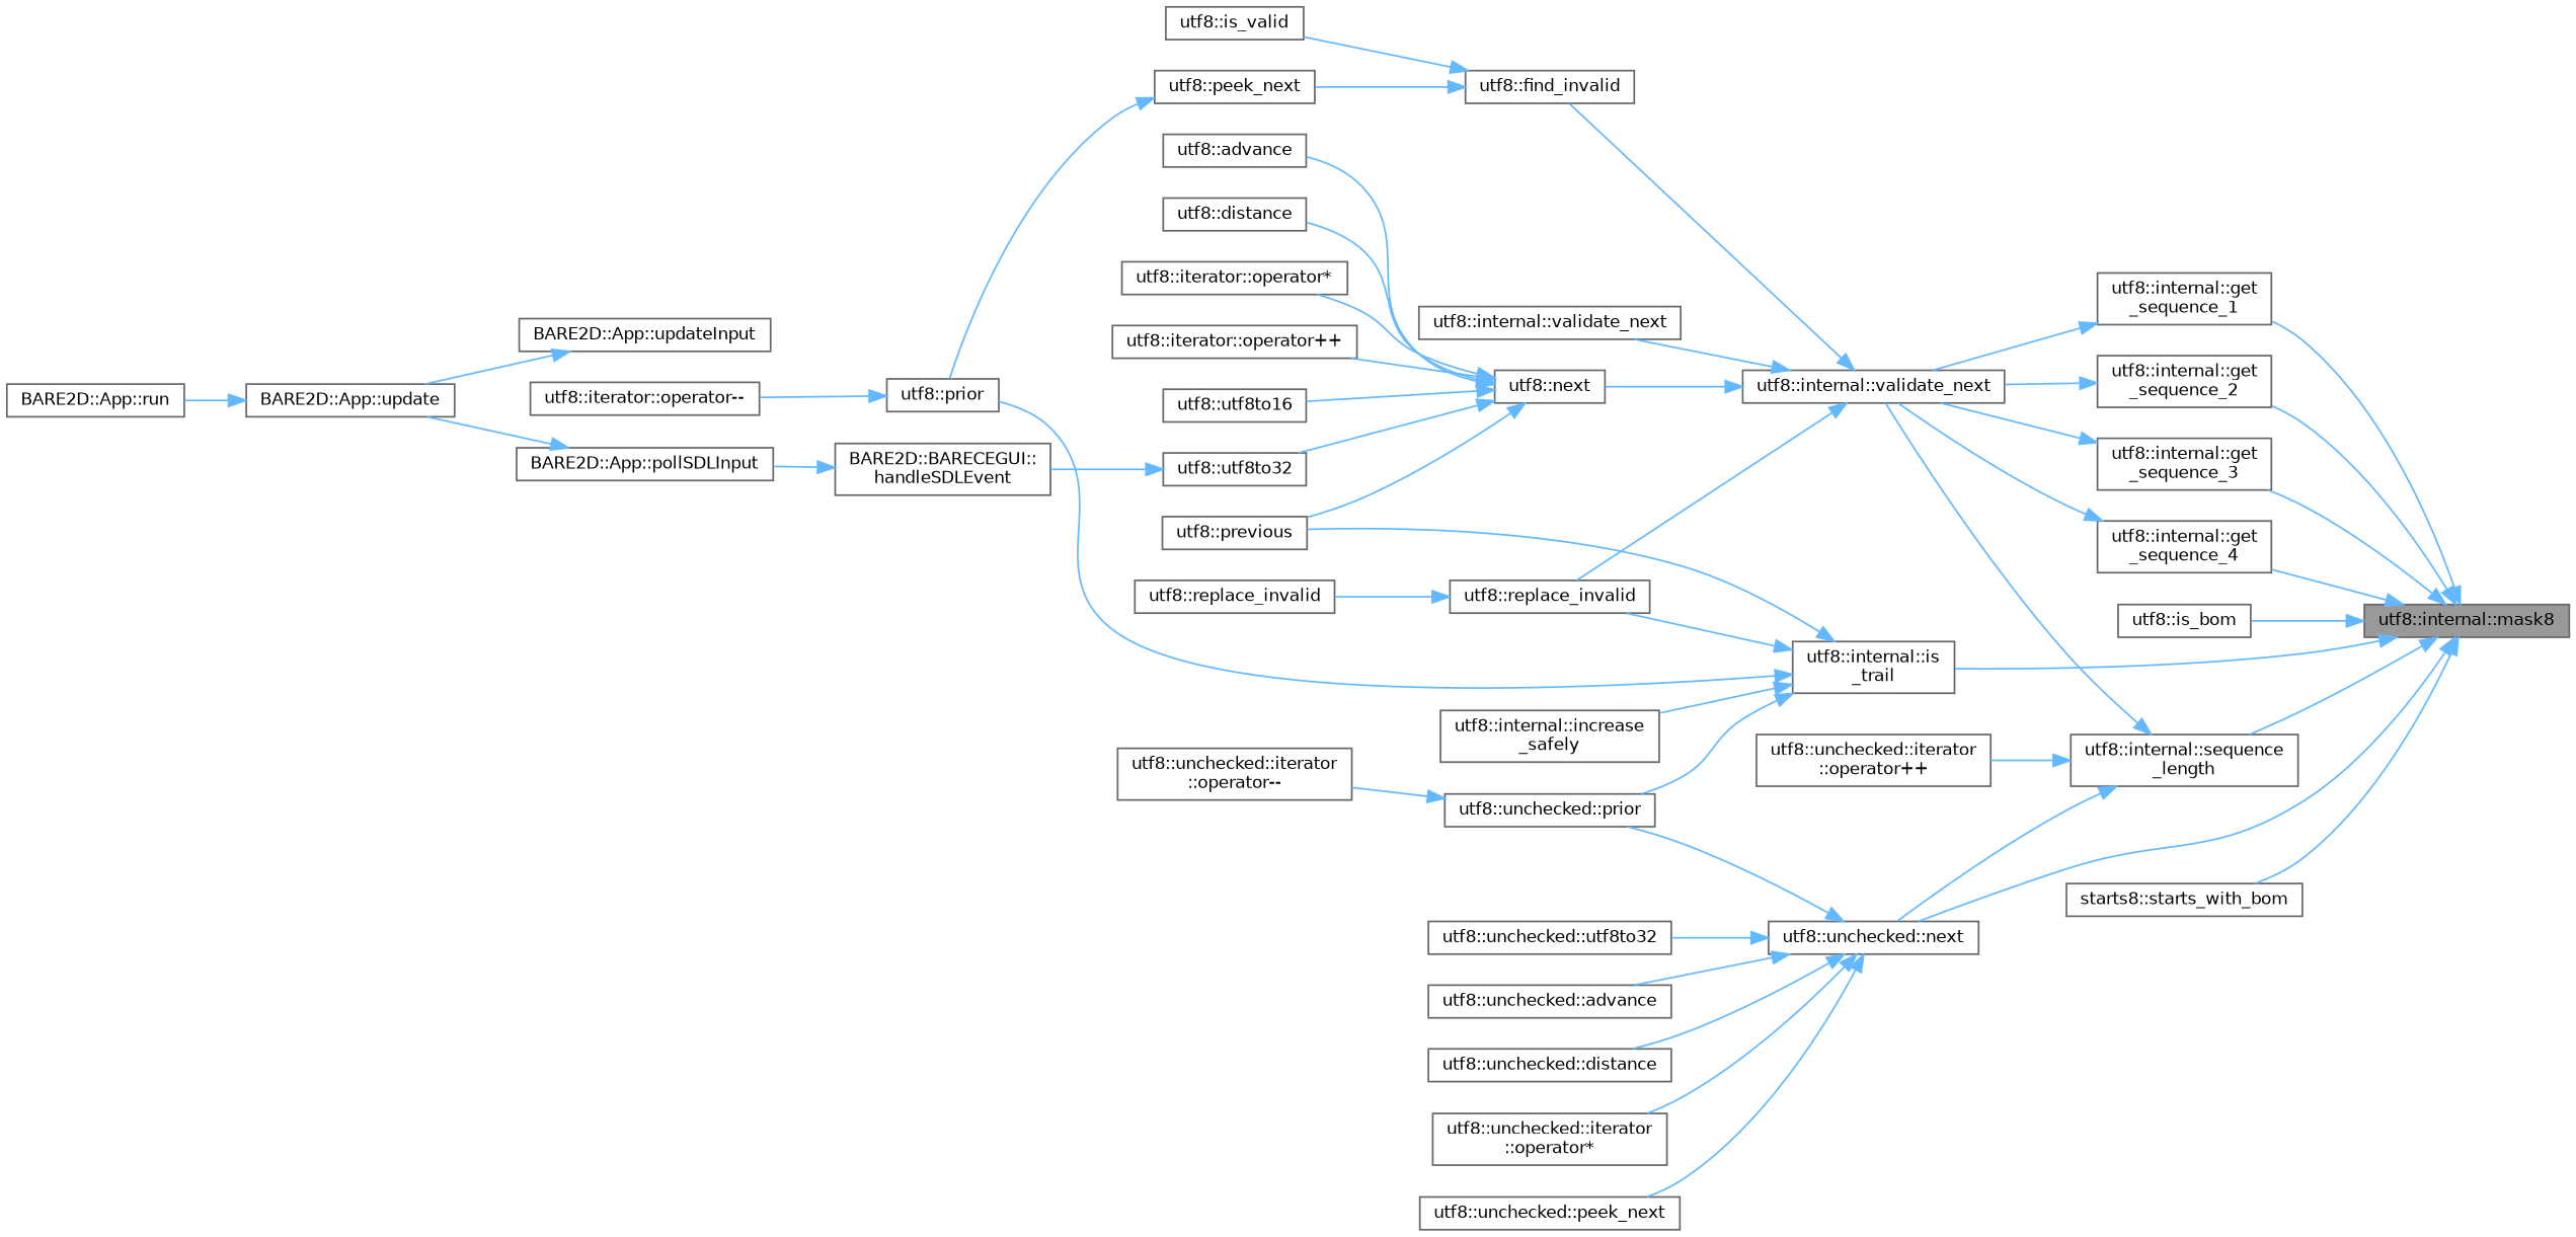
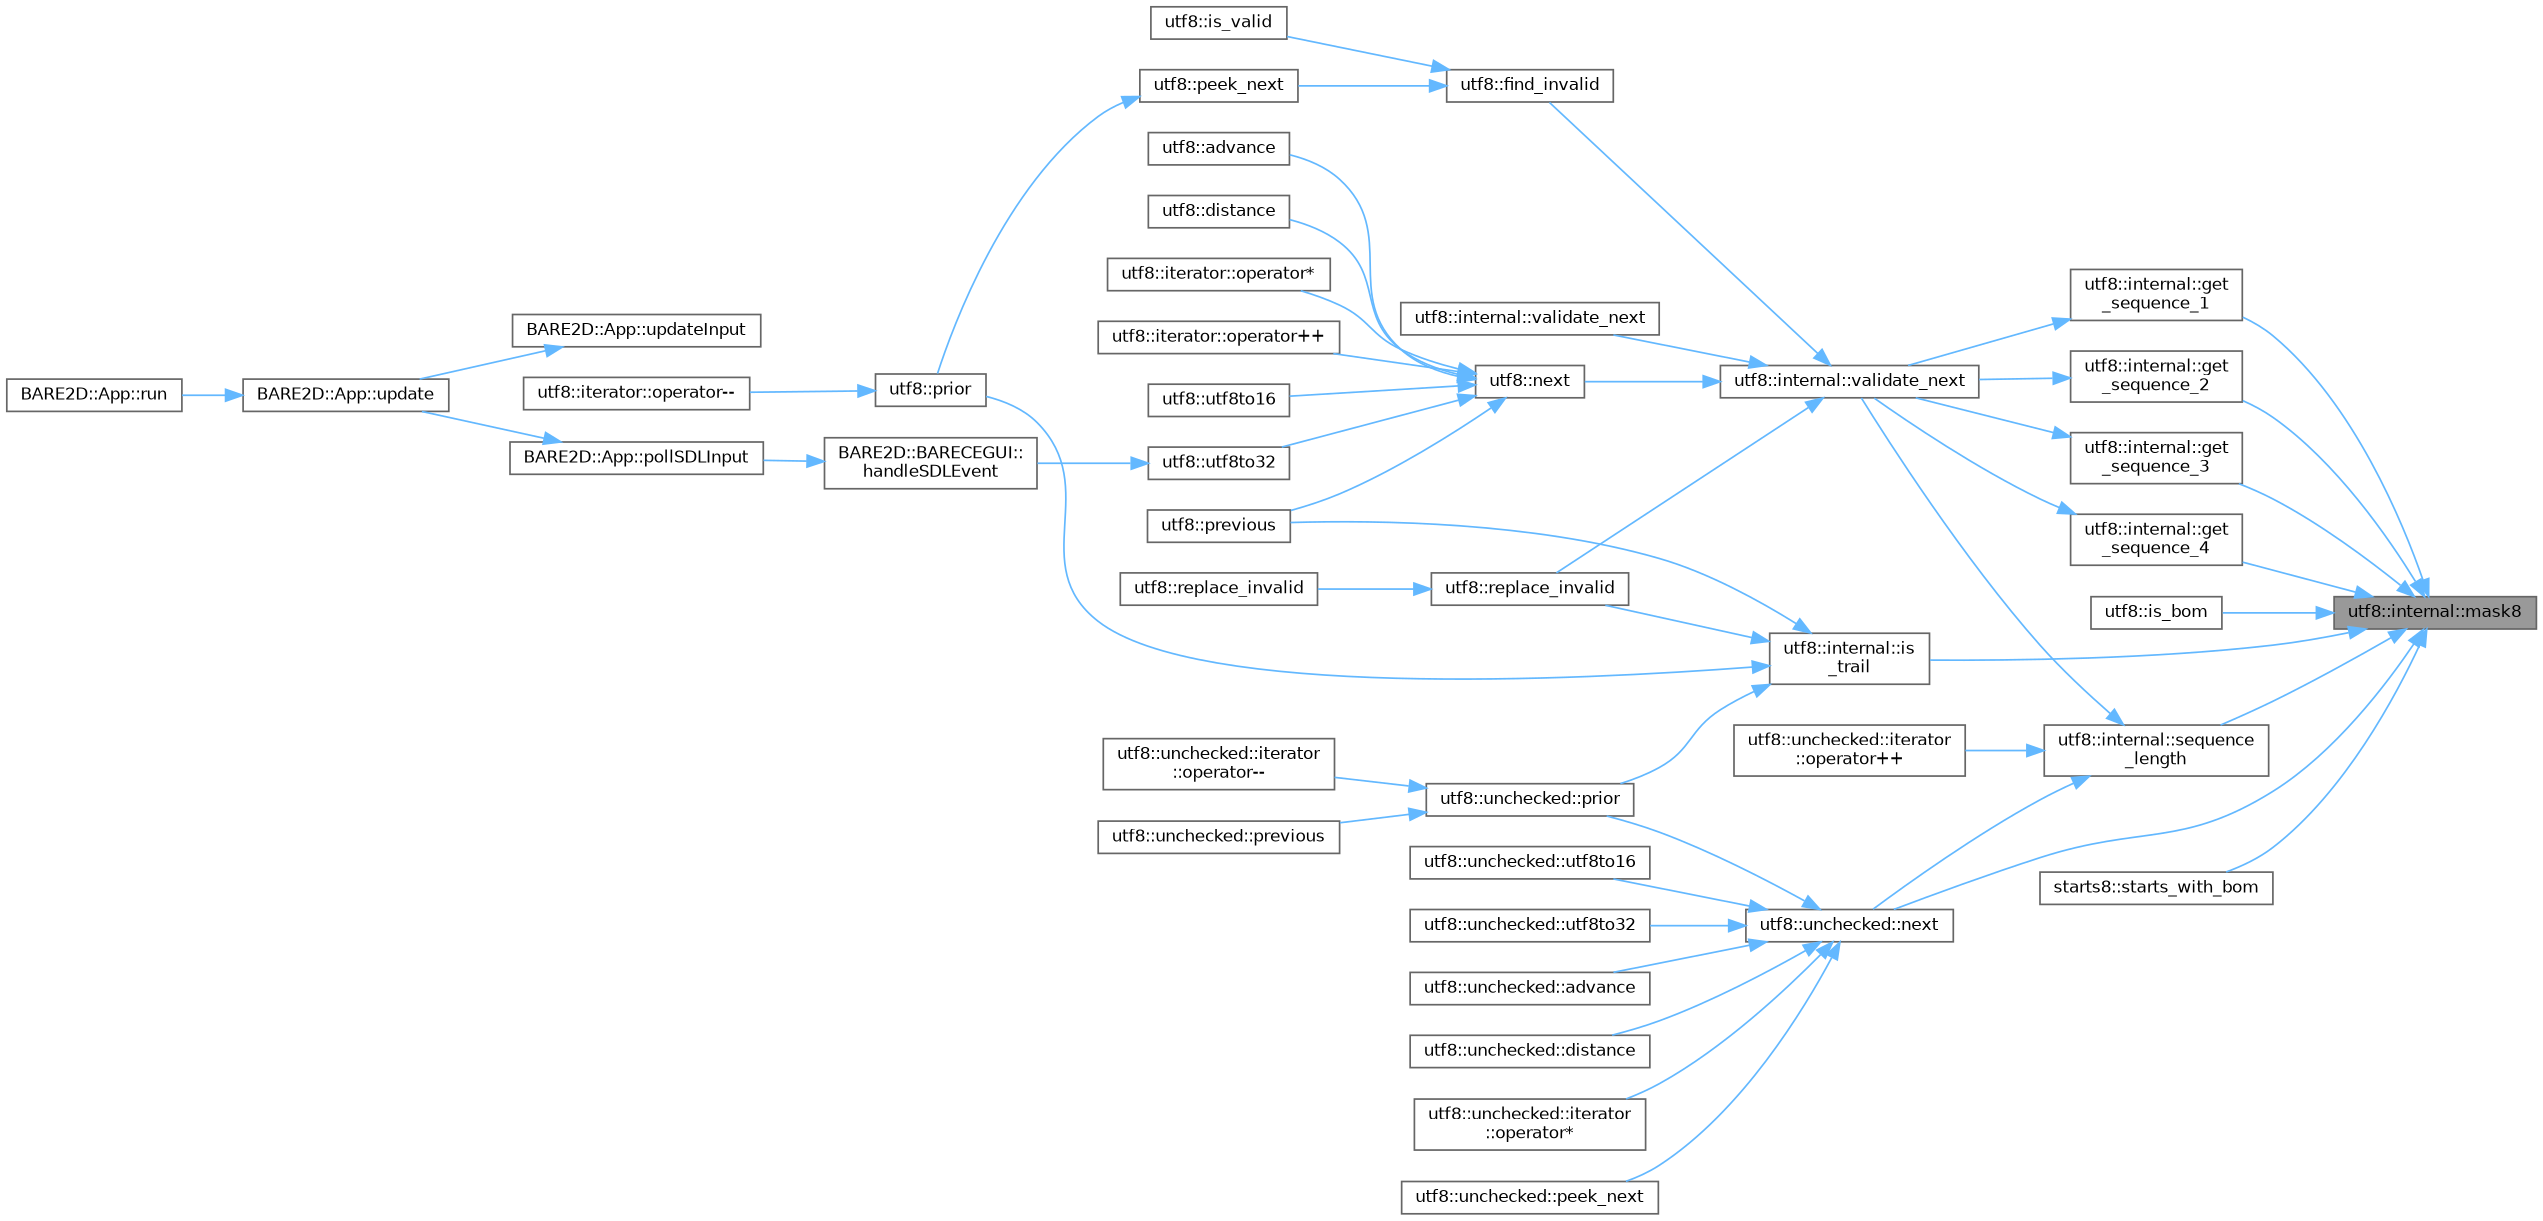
  digraph {
    rankdir=RL
    node [color=grey40 fillcolor=white fontname=Helvetica fontsize=10 shape=box style=filled]
    edge [color=steelblue1 dir=back fontname=Helvetica fontsize=10 labelfontname=Helvetica labelfontsize=10 style=solid]
    n1 [color=gray40 fillcolor=grey60 fontcolor=black height=0.2 label="utf8::internal::mask8" width=0.4]
    n2 [height=0.2 label="utf8::internal::get\l_sequence_1" width=0.4]
    n3 [height=0.2 label="utf8::internal::get\l_sequence_2" width=0.4]
    n4 [height=0.2 label="utf8::internal::get\l_sequence_3" width=0.4]
    n5 [height=0.2 label="utf8::internal::get\l_sequence_4" width=0.4]
    n6 [height=0.2 label="utf8::is_bom" width=0.4]
    n7 [height=0.2 label="utf8::internal::is\l_trail" width=0.4]
    n8 [height=0.2 label="utf8::unchecked::next" width=0.4]
    n9 [height=0.2 label="utf8::internal::sequence\l_length" width=0.4]
    n10 [height=0.2 label="starts8::starts_with_bom" width=0.4]
    n11 [height=0.2 label="utf8::internal::validate_next" width=0.4]
    n12 [height=0.2 label="utf8::replace_invalid" width=0.4]
    n13 [height=0.2 label="utf8::previous" width=0.4]
    n14 [height=0.2 label="utf8::prior" width=0.4]
-   n15 [height=0.2 label="utf8::internal::increase\l_safely" width=0.4]
    n16 [height=0.2 label="utf8::unchecked::prior" width=0.4]
    n17 [height=0.2 label="utf8::unchecked::advance" width=0.4]
    n18 [height=0.2 label="utf8::unchecked::distance" width=0.4]
    n19 [height=0.2 label="utf8::unchecked::iterator\l::operator*" width=0.4]
    n20 [height=0.2 label="utf8::unchecked::peek_next" width=0.4]
+   n21 [height=0.2 label="utf8::unchecked::utf8to16" width=0.4]
    n22 [height=0.2 label="utf8::unchecked::utf8to32" width=0.4]
    n23 [height=0.2 label="utf8::unchecked::iterator\l::operator++" width=0.4]
    n24 [height=0.2 label="utf8::find_invalid" width=0.4]
    n25 [height=0.2 label="utf8::next" width=0.4]
    n26 [height=0.2 label="utf8::internal::validate_next" width=0.4]
    n27 [height=0.2 label="utf8::is_valid" width=0.4]
    n28 [height=0.2 label="utf8::peek_next" width=0.4]
    n29 [height=0.2 label="utf8::advance" width=0.4]
    n30 [height=0.2 label="utf8::distance" width=0.4]
    n31 [height=0.2 label="utf8::iterator::operator*" width=0.4]
    n32 [height=0.2 label="utf8::iterator::operator++" width=0.4]
    n33 [height=0.2 label="utf8::utf8to16" width=0.4]
    n34 [height=0.2 label="utf8::utf8to32" width=0.4]
    n35 [height=0.2 label="utf8::replace_invalid" width=0.4]
    n36 [height=0.2 label="BARE2D::BARECEGUI::\lhandleSDLEvent" width=0.4]
    n37 [height=0.2 label="utf8::iterator::operator--" width=0.4]
    n38 [height=0.2 label="BARE2D::App::pollSDLInput" width=0.4]
    n39 [height=0.2 label="BARE2D::App::update" width=0.4]
    n40 [height=0.2 label="BARE2D::App::updateInput" width=0.4]
    n41 [height=0.2 label="BARE2D::App::run" width=0.4]
    n42 [height=0.2 label="utf8::unchecked::iterator\l::operator--" width=0.4]
+   n43 [height=0.2 label="utf8::unchecked::previous" width=0.4]
    n1 -> n2
    n1 -> n3
    n1 -> n4
    n1 -> n5
    n1 -> n6
    n1 -> n7
    n1 -> n8
    n1 -> n9
    n1 -> n10
    n2 -> n11
    n3 -> n11
    n4 -> n11
    n5 -> n11
    n7 -> n12
    n7 -> n13
    n7 -> n14
-   n7 -> n15
    n7 -> n16
    n8 -> n16
    n8 -> n17
    n8 -> n18
    n8 -> n19
    n8 -> n20
+   n8 -> n21
    n8 -> n22
    n9 -> n8
    n9 -> n11
    n9 -> n23
    n11 -> n12
    n11 -> n24
    n11 -> n25
    n11 -> n26
    n12 -> n35
    n14 -> n37
    n16 -> n42
+   n16 -> n43
    n24 -> n27
    n24 -> n28
    n25 -> n13
    n25 -> n29
    n25 -> n30
    n25 -> n31
    n25 -> n32
    n25 -> n33
    n25 -> n34
    n28 -> n14
    n34 -> n36
    n36 -> n38
    n38 -> n39
    n39 -> n41
    n40 -> n39
  }
